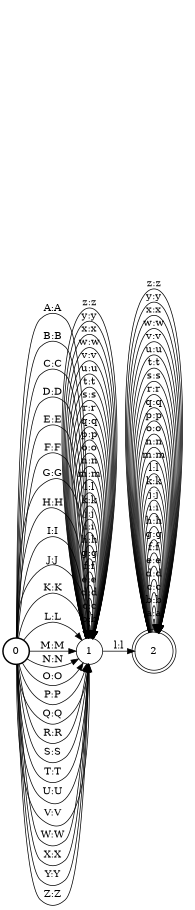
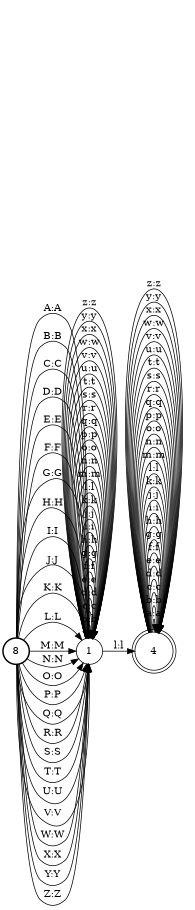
  digraph {
    nodesep=0.25
    rankdir=LR
    ranksep=0.4
    node [fontsize=14 shape=circle style=solid]
    edge [fontsize=14]
-   n1 [label=0 style=bold]
+   n1 [label=8 style=bold]
    n2 [label=1]
-   n3 [label=2 shape=doublecircle]
+   n3 [label=4 shape=doublecircle]
    n1 -> n2 [label="A:A"]
    n1 -> n2 [label="B:B"]
    n1 -> n2 [label="C:C"]
    n1 -> n2 [label="D:D"]
    n1 -> n2 [label="E:E"]
    n1 -> n2 [label="F:F"]
    n1 -> n2 [label="G:G"]
    n1 -> n2 [label="H:H"]
    n1 -> n2 [label="I:I"]
    n1 -> n2 [label="J:J"]
    n1 -> n2 [label="K:K"]
    n1 -> n2 [label="L:L"]
    n1 -> n2 [label="M:M"]
    n1 -> n2 [label="N:N"]
    n1 -> n2 [label="O:O"]
    n1 -> n2 [label="P:P"]
    n1 -> n2 [label="Q:Q"]
    n1 -> n2 [label="R:R"]
    n1 -> n2 [label="S:S"]
    n1 -> n2 [label="T:T"]
    n1 -> n2 [label="U:U"]
    n1 -> n2 [label="V:V"]
    n1 -> n2 [label="W:W"]
    n1 -> n2 [label="X:X"]
    n1 -> n2 [label="Y:Y"]
    n1 -> n2 [label="Z:Z"]
    n2 -> n2 [label="b:b"]
    n2 -> n2 [label="c:c"]
    n2 -> n2 [label="d:d"]
    n2 -> n2 [label="e:e"]
    n2 -> n2 [label="f:f"]
    n2 -> n2 [label="g:g"]
    n2 -> n2 [label="h:h"]
    n2 -> n2 [label="i:i"]
    n2 -> n2 [label="j:j"]
    n2 -> n2 [label="k:k"]
    n2 -> n2 [label="l:l"]
    n2 -> n2 [label="m:m"]
    n2 -> n2 [label="n:n"]
    n2 -> n2 [label="o:o"]
    n2 -> n2 [label="p:p"]
    n2 -> n2 [label="q:q"]
    n2 -> n2 [label="r:r"]
    n2 -> n2 [label="s:s"]
    n2 -> n2 [label="t:t"]
    n2 -> n2 [label="u:u"]
    n2 -> n2 [label="v:v"]
    n2 -> n2 [label="w:w"]
    n2 -> n2 [label="x:x"]
    n2 -> n2 [label="y:y"]
    n2 -> n2 [label="z:z"]
    n2 -> n3 [label="l:l"]
    n3 -> n3 [label="a:a"]
    n3 -> n3 [label="b:b"]
    n3 -> n3 [label="c:c"]
    n3 -> n3 [label="d:d"]
    n3 -> n3 [label="e:e"]
    n3 -> n3 [label="f:f"]
    n3 -> n3 [label="g:g"]
    n3 -> n3 [label="h:h"]
    n3 -> n3 [label="i:i"]
    n3 -> n3 [label="j:j"]
    n3 -> n3 [label="k:k"]
    n3 -> n3 [label="l:l"]
    n3 -> n3 [label="m:m"]
    n3 -> n3 [label="n:n"]
    n3 -> n3 [label="o:o"]
    n3 -> n3 [label="p:p"]
    n3 -> n3 [label="q:q"]
    n3 -> n3 [label="r:r"]
    n3 -> n3 [label="s:s"]
    n3 -> n3 [label="t:t"]
    n3 -> n3 [label="u:u"]
    n3 -> n3 [label="v:v"]
    n3 -> n3 [label="w:w"]
    n3 -> n3 [label="x:x"]
    n3 -> n3 [label="y:y"]
    n3 -> n3 [label="z:z"]
  }
